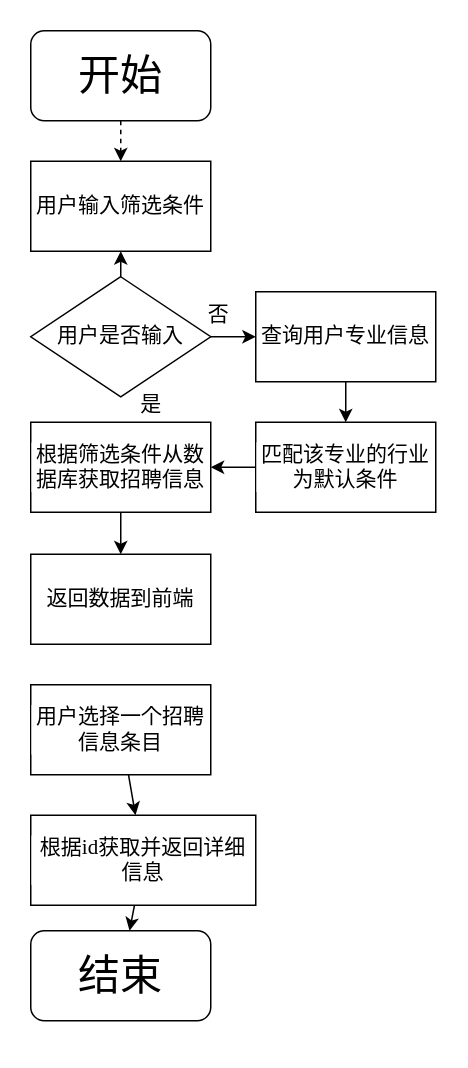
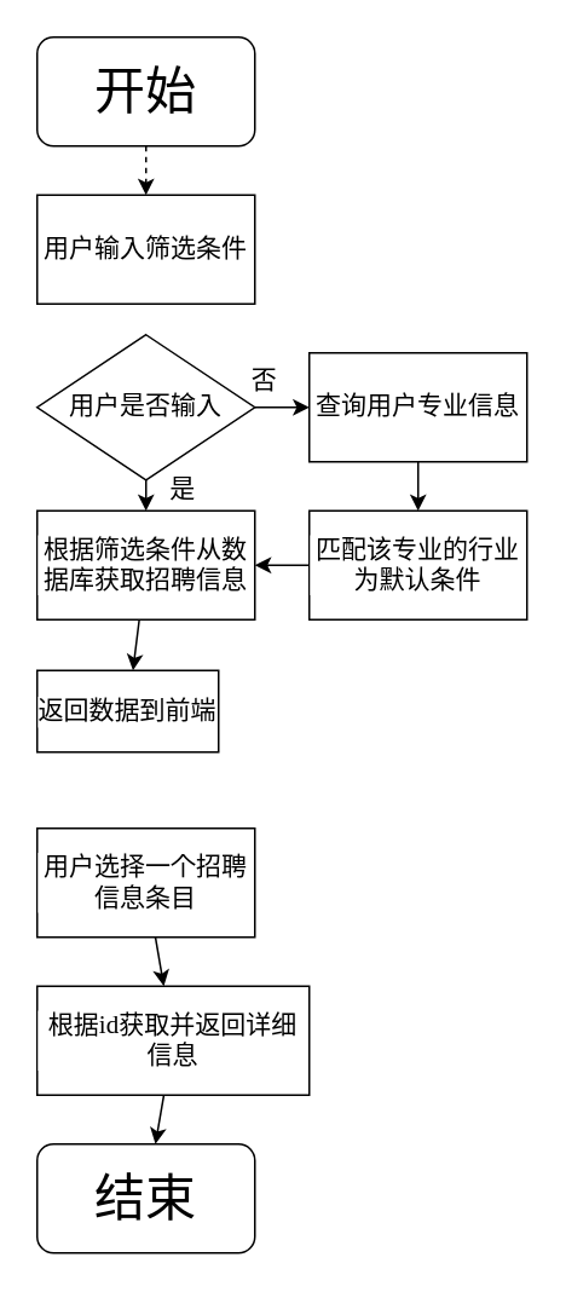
  <mxCell id="0" />
  <mxCell id="1" parent="0" />
  <mxCell id="2" value="" style="edgeStyle=none;html=1;fontFamily=宋体;fontSize=14;labelBackgroundColor=default;dashed=1;" edge="1" parent="1" source="3" target="7"><mxGeometry relative="1" as="geometry" /></mxCell>
  <mxCell id="3" value="&lt;font style=&quot;font-size: 28px&quot;&gt;开始&lt;/font&gt;" style="rounded=1;whiteSpace=wrap;html=1;fillColor=none;fontFamily=宋体;labelBackgroundColor=default;" vertex="1" parent="1"><mxGeometry x="20" y="20" width="120" height="60" as="geometry" /></mxCell>
  <mxCell id="4" value="" style="edgeStyle=none;html=1;fontFamily=宋体;fontSize=14;labelBackgroundColor=default;" edge="1" parent="1" source="5" target="6"><mxGeometry relative="1" as="geometry" /></mxCell>
  <mxCell id="5" value="根据筛选条件从数据库获取招聘信息" style="rounded=0;whiteSpace=wrap;html=1;fontFamily=宋体;fontSize=14;fillColor=none;labelBackgroundColor=default;" vertex="1" parent="1"><mxGeometry x="20" y="281" width="120" height="60" as="geometry" /></mxCell>
- <mxCell id="6" value="返回数据到前端" style="rounded=0;whiteSpace=wrap;html=1;fontFamily=宋体;fontSize=14;fillColor=none;labelBackgroundColor=default;" vertex="1" parent="1"><mxGeometry x="20" y="369" width="120" height="60" as="geometry" /></mxCell>
+ <mxCell id="6" value="返回数据到前端" style="rounded=0;whiteSpace=wrap;html=1;fontFamily=宋体;fontSize=14;fillColor=none;labelBackgroundColor=default;" vertex="1" parent="1"><mxGeometry x="20" y="369" width="100" height="45" as="geometry" /></mxCell>
  <mxCell id="7" value="用户输入筛选条件" style="rounded=0;whiteSpace=wrap;html=1;fontFamily=宋体;fontSize=14;fillColor=none;labelBackgroundColor=default;" vertex="1" parent="1"><mxGeometry x="20" y="107" width="120" height="60" as="geometry" /></mxCell>
  <mxCell id="8" value="" style="edgeStyle=none;html=1;fontFamily=宋体;fontSize=14;labelBackgroundColor=default;" edge="1" parent="1" source="10" target="12"><mxGeometry relative="1" as="geometry" /></mxCell>
- <mxCell id="9" value="" style="edgeStyle=none;html=1;fontFamily=宋体;fontSize=14;labelBackgroundColor=default;" edge="1" parent="1" source="10" target="7"><mxGeometry relative="1" as="geometry" /></mxCell>
+ <mxCell id="9" value="" style="edgeStyle=none;html=1;fontFamily=宋体;fontSize=14;labelBackgroundColor=default;" edge="1" parent="1" source="10" target="5"><mxGeometry relative="1" as="geometry" /></mxCell>
  <mxCell id="10" value="用户是否输入" style="rhombus;whiteSpace=wrap;html=1;fontFamily=宋体;fontSize=14;fillColor=none;labelBackgroundColor=default;" vertex="1" parent="1"><mxGeometry x="20" y="184" width="120" height="80" as="geometry" /></mxCell>
  <mxCell id="11" value="" style="edgeStyle=none;html=1;fontFamily=宋体;fontSize=14;labelBackgroundColor=default;" edge="1" parent="1" source="12" target="15"><mxGeometry relative="1" as="geometry" /></mxCell>
  <mxCell id="12" value="查询用户专业信息" style="whiteSpace=wrap;html=1;fontSize=14;fontFamily=宋体;fillColor=none;labelBackgroundColor=default;" vertex="1" parent="1"><mxGeometry x="170" y="194" width="120" height="60" as="geometry" /></mxCell>
  <mxCell id="13" value="否" style="text;html=1;align=center;verticalAlign=middle;resizable=0;points=[];autosize=1;strokeColor=none;fillColor=none;fontSize=14;fontFamily=宋体;labelBackgroundColor=default;" vertex="1" parent="1"><mxGeometry x="130" y="200" width="30" height="20" as="geometry" /></mxCell>
  <mxCell id="14" value="" style="edgeStyle=none;html=1;fontFamily=宋体;fontSize=14;labelBackgroundColor=default;" edge="1" parent="1" source="15" target="5"><mxGeometry relative="1" as="geometry" /></mxCell>
  <mxCell id="15" value="匹配该专业的行业为默认条件" style="whiteSpace=wrap;html=1;fontSize=14;fontFamily=宋体;fillColor=none;labelBackgroundColor=default;" vertex="1" parent="1"><mxGeometry x="170" y="281" width="120" height="60" as="geometry" /></mxCell>
  <mxCell id="16" value="" style="edgeStyle=none;html=1;fontFamily=宋体;fontSize=14;labelBackgroundColor=default;" edge="1" parent="1" source="17" target="19"><mxGeometry relative="1" as="geometry" /></mxCell>
  <mxCell id="17" value="用户选择一个招聘信息条目" style="whiteSpace=wrap;html=1;fontSize=14;fontFamily=宋体;fillColor=none;rounded=0;labelBackgroundColor=default;" vertex="1" parent="1"><mxGeometry x="20" y="456" width="120" height="60" as="geometry" /></mxCell>
  <mxCell id="18" value="" style="edgeStyle=none;html=1;fontFamily=宋体;fontSize=14;labelBackgroundColor=default;" edge="1" parent="1" source="19" target="20"><mxGeometry relative="1" as="geometry" /></mxCell>
  <mxCell id="19" value="根据id获取并返回详细信息" style="whiteSpace=wrap;html=1;fontSize=14;fontFamily=宋体;fillColor=none;rounded=0;labelBackgroundColor=default;" vertex="1" parent="1"><mxGeometry x="20" y="543" width="150" height="60" as="geometry" /></mxCell>
- <mxCell id="20" value="&lt;span style=&quot;font-size: 28px&quot;&gt;结束&lt;/span&gt;" style="rounded=1;whiteSpace=wrap;html=1;fillColor=none;fontFamily=宋体;labelBackgroundColor=default;" vertex="1" parent="1"><mxGeometry x="20" y="620" width="120" height="60" as="geometry" /></mxCell>
+ <mxCell id="20" value="&lt;span style=&quot;font-size: 28px&quot;&gt;结束&lt;/span&gt;" style="rounded=1;whiteSpace=wrap;html=1;fillColor=none;fontFamily=宋体;labelBackgroundColor=default;" vertex="1" parent="1"><mxGeometry x="20" y="630" width="120" height="60" as="geometry" /></mxCell>
  <mxCell id="21" value="是" style="text;html=1;align=center;verticalAlign=middle;resizable=0;points=[];autosize=1;strokeColor=none;fillColor=none;fontSize=14;fontFamily=宋体;labelBackgroundColor=default;" vertex="1" parent="1"><mxGeometry x="85" y="260" width="30" height="20" as="geometry" /></mxCell>
